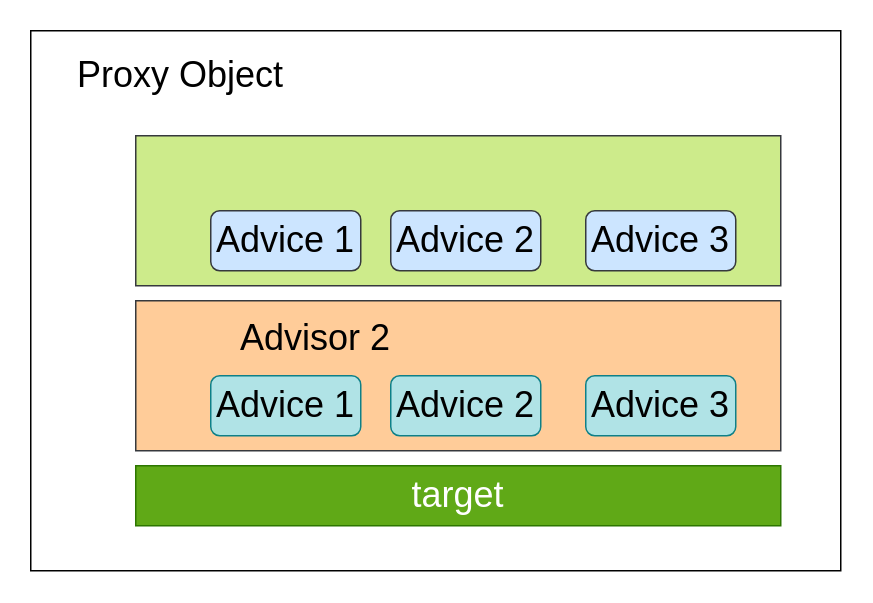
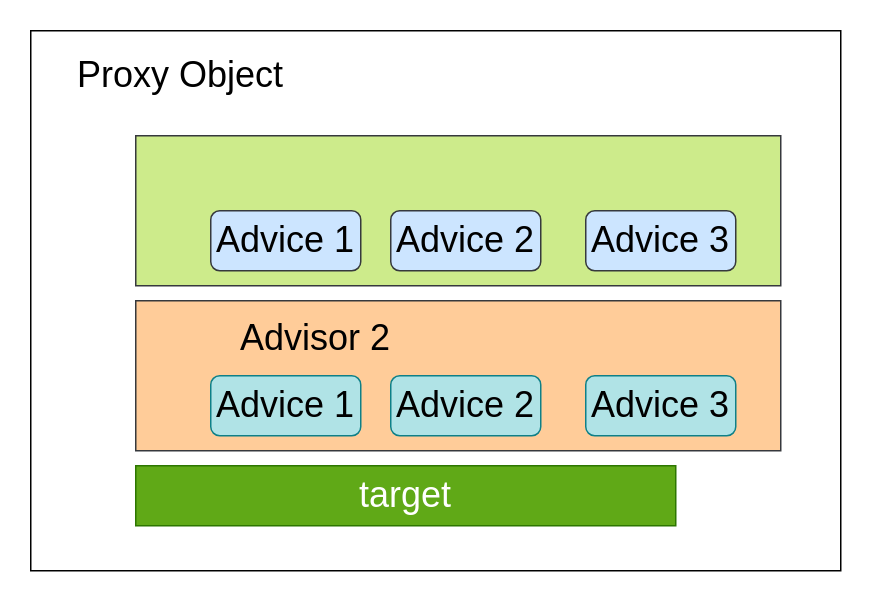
  <mxCell id="0" />
  <mxCell id="1" parent="0" />
  <mxCell id="2" value="" style="rounded=0;whiteSpace=wrap;html=1;fontSize=24;" vertex="1" parent="1"><mxGeometry x="20" y="20" width="540" height="360" as="geometry" /></mxCell>
- <mxCell id="3" value="&lt;font style=&quot;font-size: 24px;&quot;&gt;target&lt;/font&gt;" style="rounded=0;whiteSpace=wrap;html=1;fillColor=#60a917;fontColor=#ffffff;strokeColor=#2D7600;" vertex="1" parent="1"><mxGeometry x="90" y="310" width="430" height="40" as="geometry" /></mxCell>
+ <mxCell id="3" value="&lt;font style=&quot;font-size: 24px;&quot;&gt;target&lt;/font&gt;" style="rounded=0;whiteSpace=wrap;html=1;fillColor=#60a917;fontColor=#ffffff;strokeColor=#2D7600;" vertex="1" parent="1"><mxGeometry x="90" y="310" width="360" height="40" as="geometry" /></mxCell>
  <mxCell id="4" value="" style="rounded=0;whiteSpace=wrap;html=1;fontSize=24;fillColor=#ffcc99;strokeColor=#36393d;" vertex="1" parent="1"><mxGeometry x="90" y="200" width="430" height="100" as="geometry" /></mxCell>
  <mxCell id="5" value="Advisor 2" style="text;html=1;strokeColor=none;fillColor=none;align=center;verticalAlign=middle;whiteSpace=wrap;rounded=0;fontSize=24;" vertex="1" parent="1"><mxGeometry x="155" y="210" width="110" height="30" as="geometry" /></mxCell>
  <mxCell id="6" value="Advice 1" style="rounded=1;whiteSpace=wrap;html=1;fontSize=24;fillColor=#b0e3e6;strokeColor=#0e8088;" vertex="1" parent="1"><mxGeometry x="140" y="250" width="100" height="40" as="geometry" /></mxCell>
  <mxCell id="7" value="Advice 2" style="rounded=1;whiteSpace=wrap;html=1;fontSize=24;fillColor=#b0e3e6;strokeColor=#0e8088;" vertex="1" parent="1"><mxGeometry x="260" y="250" width="100" height="40" as="geometry" /></mxCell>
  <mxCell id="8" value="Advice 3" style="rounded=1;whiteSpace=wrap;html=1;fontSize=24;fillColor=#b0e3e6;strokeColor=#0e8088;" vertex="1" parent="1"><mxGeometry x="390" y="250" width="100" height="40" as="geometry" /></mxCell>
  <mxCell id="9" value="" style="rounded=0;whiteSpace=wrap;html=1;fontSize=24;fillColor=#cdeb8b;strokeColor=#36393d;" vertex="1" parent="1"><mxGeometry x="90" y="90" width="430" height="100" as="geometry" /></mxCell>
  <mxCell id="10" value="Advice 1" style="rounded=1;whiteSpace=wrap;html=1;fontSize=24;fillColor=#cce5ff;strokeColor=#36393d;" vertex="1" parent="1"><mxGeometry x="140" y="140" width="100" height="40" as="geometry" /></mxCell>
  <mxCell id="11" value="Advice 2" style="rounded=1;whiteSpace=wrap;html=1;fontSize=24;fillColor=#cce5ff;strokeColor=#36393d;" vertex="1" parent="1"><mxGeometry x="260" y="140" width="100" height="40" as="geometry" /></mxCell>
  <mxCell id="12" value="Advice 3" style="rounded=1;whiteSpace=wrap;html=1;fontSize=24;fillColor=#cce5ff;strokeColor=#36393d;" vertex="1" parent="1"><mxGeometry x="390" y="140" width="100" height="40" as="geometry" /></mxCell>
  <mxCell id="13" value="Proxy Object" style="text;html=1;strokeColor=none;fillColor=none;align=center;verticalAlign=middle;whiteSpace=wrap;rounded=0;fontSize=24;" vertex="1" parent="1"><mxGeometry x="30" y="30" width="180" height="40" as="geometry" /></mxCell>
